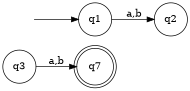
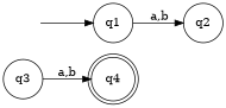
  digraph {
    rankdir=LR
    node [margin=0.1 shape=circle]
-   q4 [margin=0 shape=doublecircle label=q7]
+   q4 [margin=0 shape=doublecircle]
    " " [color=white width=0]
    q1
    q2
    q3
    " " -> q1
    q1 -> q2 [label="a,b"]
    q3 -> q4 [label="a,b"]
  }
